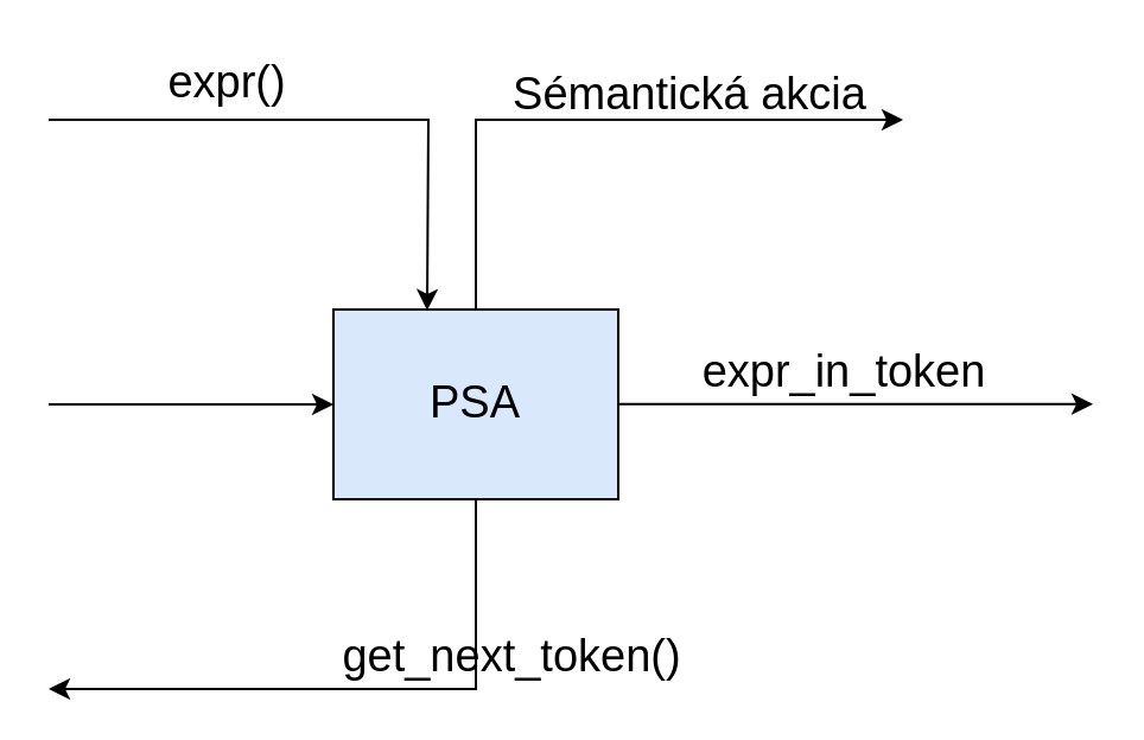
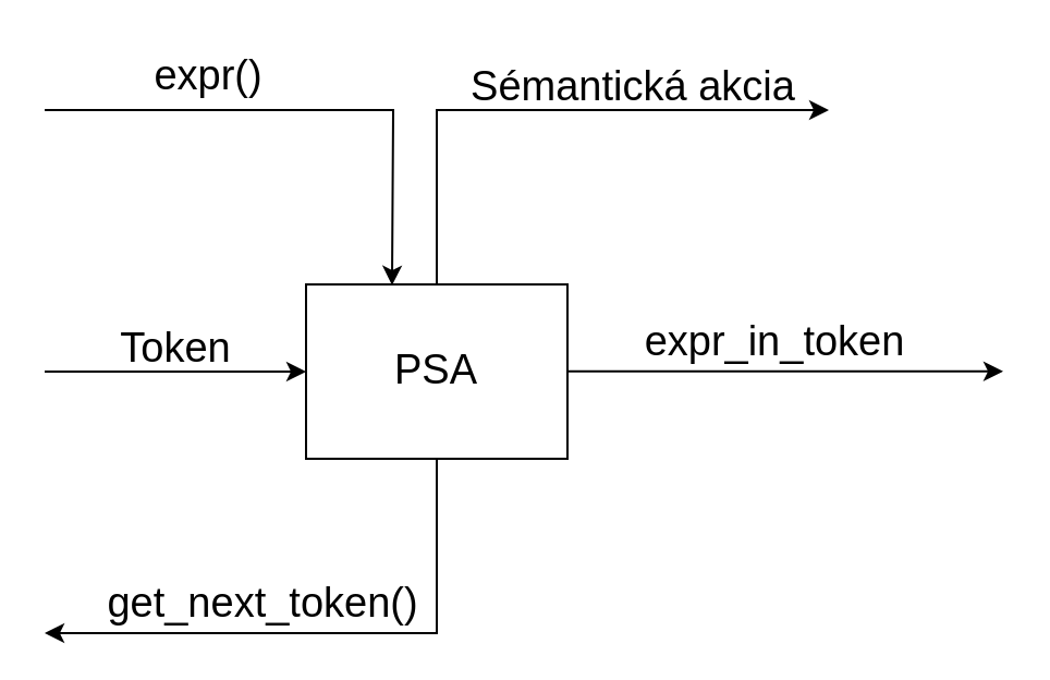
  <mxCell id="0" />
  <mxCell id="1" parent="0" />
- <mxCell id="2" value="&lt;font style=&quot;font-size: 19px&quot;&gt;PSA&lt;/font&gt;" style="rounded=0;whiteSpace=wrap;html=1;fillColor=#dae8fc;" parent="1" vertex="1"><mxGeometry x="140" y="130" width="120" height="80" as="geometry" /></mxCell>
+ <mxCell id="2" value="&lt;font style=&quot;font-size: 19px&quot;&gt;PSA&lt;/font&gt;" style="rounded=0;whiteSpace=wrap;html=1;" parent="1" vertex="1"><mxGeometry x="140" y="130" width="120" height="80" as="geometry" /></mxCell>
  <mxCell id="3" value="&lt;font style=&quot;font-size: 19px&quot;&gt;Sémantická akcia&lt;/font&gt;" style="text;html=1;align=center;verticalAlign=middle;resizable=0;points=[];autosize=1;strokeColor=none;fillColor=none;strokeWidth=1;rotation=0;" parent="1" vertex="1"><mxGeometry x="210" y="30" width="160" height="20" as="geometry" /></mxCell>
  <mxCell id="4" value="" style="endArrow=classic;html=1;rounded=0;exitX=0.5;exitY=1;exitDx=0;exitDy=0;" parent="1" source="2" edge="1"><mxGeometry width="50" height="50" relative="1" as="geometry"><mxPoint x="220" y="180" as="sourcePoint" /><mxPoint x="20" y="290" as="targetPoint" /><Array as="points"><mxPoint x="200" y="250" /><mxPoint x="200" y="290" /></Array></mxGeometry></mxCell>
- <mxCell id="5" value="&lt;font style=&quot;font-size: 19px&quot;&gt;get_next_token()&lt;/font&gt;" style="text;html=1;align=center;verticalAlign=middle;resizable=0;points=[];autosize=1;strokeColor=none;fillColor=none;" parent="1" vertex="1"><mxGeometry x="135" y="267" width="160" height="20" as="geometry" /></mxCell>
+ <mxCell id="5" value="&lt;font style=&quot;font-size: 19px&quot;&gt;get_next_token()&lt;/font&gt;" style="text;html=1;align=center;verticalAlign=middle;resizable=0;points=[];autosize=1;strokeColor=none;fillColor=none;" parent="1" vertex="1"><mxGeometry x="40" y="267" width="160" height="20" as="geometry" /></mxCell>
  <mxCell id="6" value="" style="endArrow=classic;html=1;rounded=0;fontSize=19;entryX=0;entryY=0.5;entryDx=0;entryDy=0;" parent="1" target="2" edge="1"><mxGeometry width="50" height="50" relative="1" as="geometry"><mxPoint x="20" y="170" as="sourcePoint" /><mxPoint x="100" y="170" as="targetPoint" /></mxGeometry></mxCell>
+ <mxCell id="7" value="Token" style="text;html=1;align=center;verticalAlign=middle;resizable=0;points=[];autosize=1;strokeColor=none;fillColor=none;fontSize=19;" parent="1" vertex="1"><mxGeometry x="45" y="145" width="70" height="30" as="geometry" /></mxCell>
  <mxCell id="8" value="" style="endArrow=classic;html=1;rounded=0;fontSize=19;exitX=0.5;exitY=0;exitDx=0;exitDy=0;" parent="1" source="2" edge="1"><mxGeometry width="50" height="50" relative="1" as="geometry"><mxPoint x="200" y="110" as="sourcePoint" /><mxPoint x="380" y="50" as="targetPoint" /><Array as="points"><mxPoint x="200" y="50" /><mxPoint x="280" y="50" /></Array></mxGeometry></mxCell>
  <mxCell id="9" value="" style="endArrow=classic;html=1;rounded=0;fontSize=19;exitX=1;exitY=0.25;exitDx=0;exitDy=0;" parent="1" edge="1"><mxGeometry width="50" height="50" relative="1" as="geometry"><mxPoint x="260" y="169.9" as="sourcePoint" /><mxPoint x="460" y="169.9" as="targetPoint" /></mxGeometry></mxCell>
  <mxCell id="10" value="" style="endArrow=classic;html=1;rounded=0;fontSize=19;entryX=0.329;entryY=0.005;entryDx=0;entryDy=0;entryPerimeter=0;" parent="1" target="2" edge="1"><mxGeometry width="50" height="50" relative="1" as="geometry"><mxPoint x="20" y="50" as="sourcePoint" /><mxPoint x="178" y="130" as="targetPoint" /><Array as="points"><mxPoint x="180" y="50" /></Array></mxGeometry></mxCell>
  <mxCell id="11" value="expr()" style="text;html=1;align=center;verticalAlign=middle;resizable=0;points=[];autosize=1;strokeColor=none;fillColor=none;fontSize=19;" parent="1" vertex="1"><mxGeometry x="60" y="20" width="70" height="30" as="geometry" /></mxCell>
  <mxCell id="12" value="expr_in_token" style="text;html=1;align=center;verticalAlign=middle;resizable=0;points=[];autosize=1;strokeColor=none;fillColor=none;fontSize=19;" parent="1" vertex="1"><mxGeometry x="285" y="142" width="140" height="30" as="geometry" /></mxCell>
